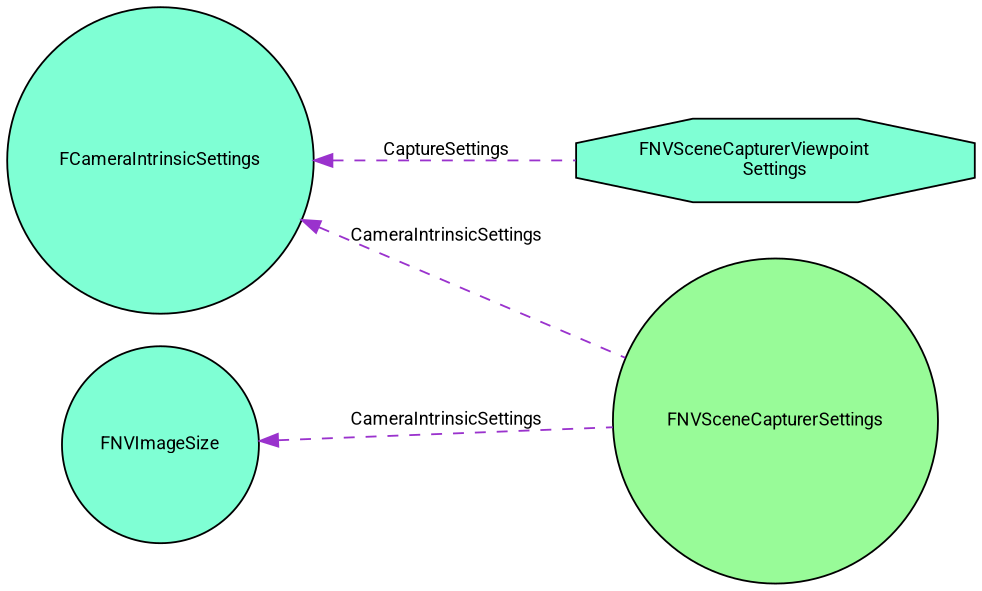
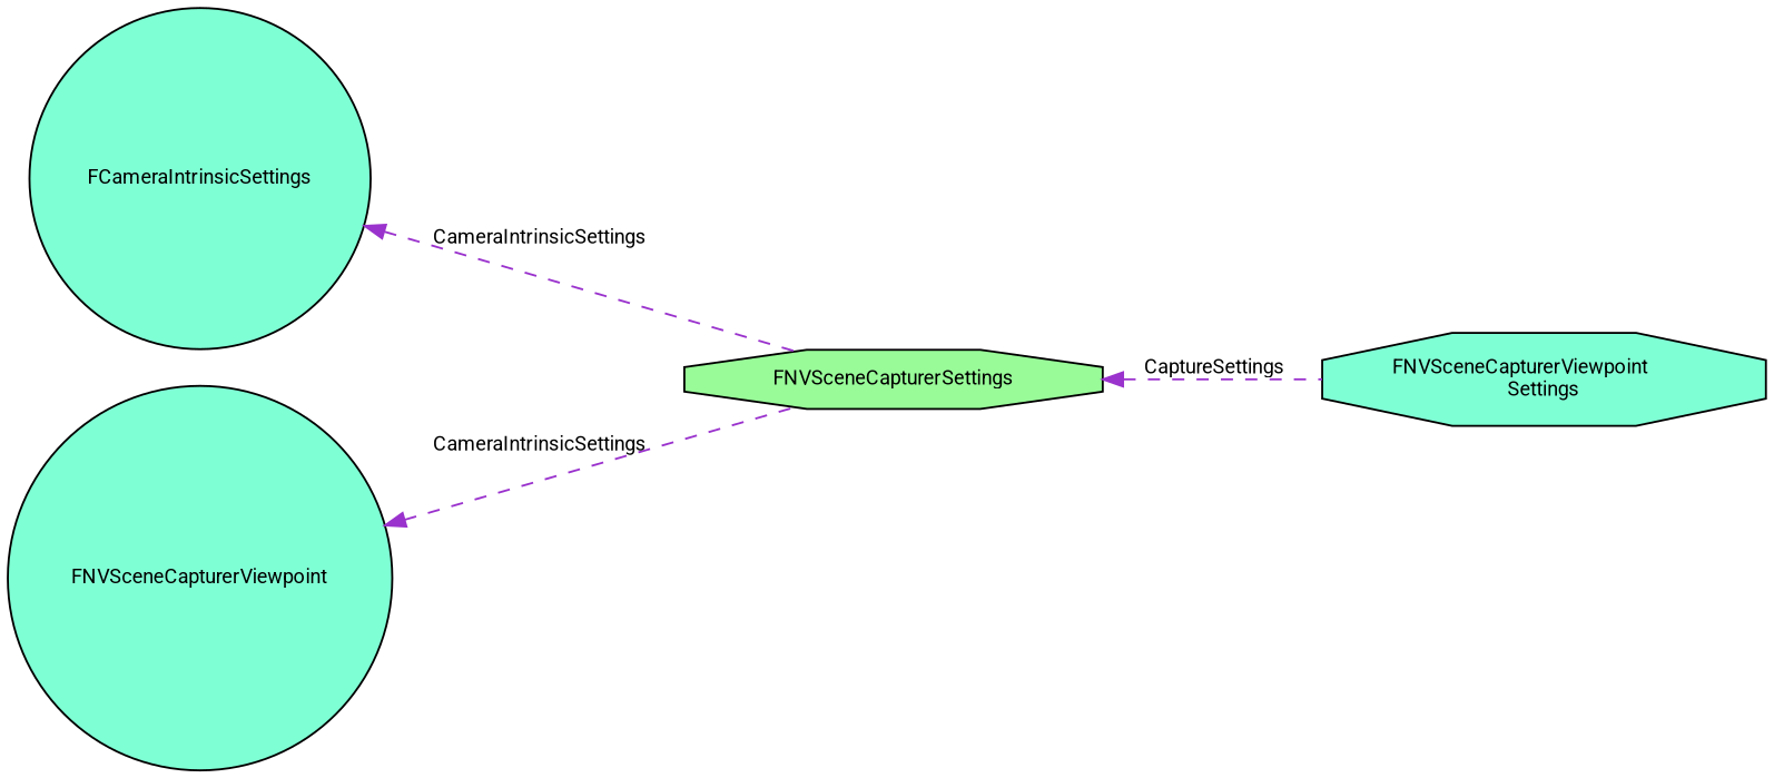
  digraph {
    fontname=Roboto
    rankdir=LR
    node [color=black fillcolor=aquamarine fontname=Roboto fontsize=10 shape=octagon style=filled]
    edge [color=darkorchid3 dir=back fontname=Roboto fontsize=10 labelfontname=Helvetica labelfontsize=10 style=dashed]
    n1 [fontcolor=black height=0.2 label="FNVSceneCapturerViewpoint\lSettings" width=0.4]
-   n2 [fillcolor=palegreen height=0.2 label=FNVSceneCapturerSettings shape=circle width=0.4]
+   n2 [fillcolor=palegreen height=0.2 label=FNVSceneCapturerSettings width=0.4]
    n3 [height=0.2 label=FCameraIntrinsicSettings shape=circle width=0.4]
-   n4 [height=0.2 label=FNVImageSize shape=circle width=0.4]
-   n3 -> n1 [label=" CaptureSettings"]
+   n4 [height=0.2 label=FNVSceneCapturerViewpoint shape=circle width=0.4]
+   n2 -> n1 [label=" CaptureSettings"]
    n3 -> n2 [label=" CameraIntrinsicSettings"]
    n4 -> n2 [label=" CameraIntrinsicSettings"]
  }
